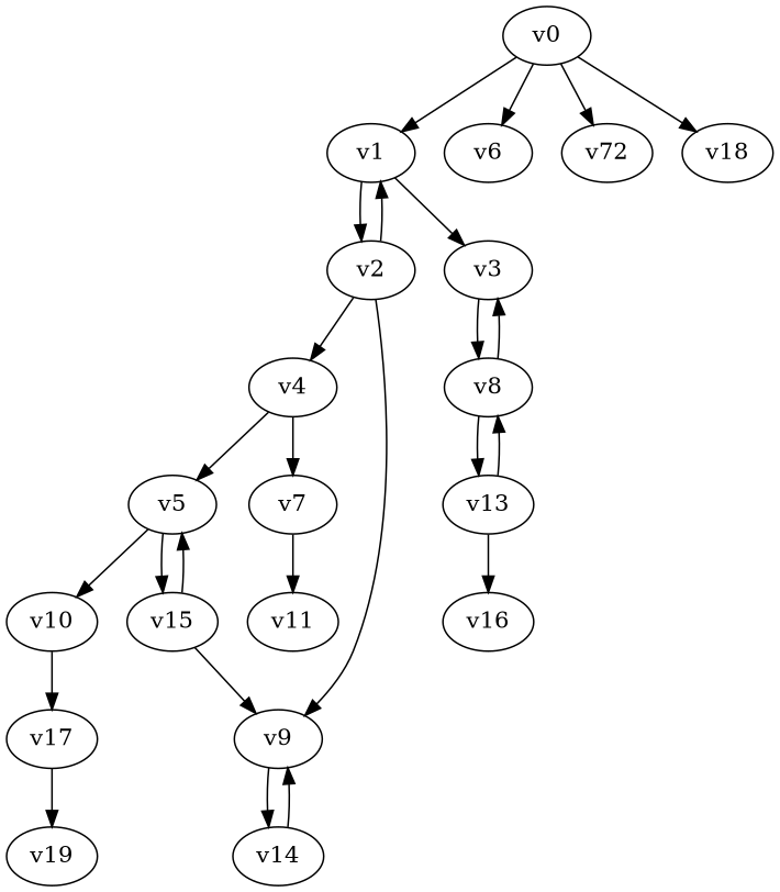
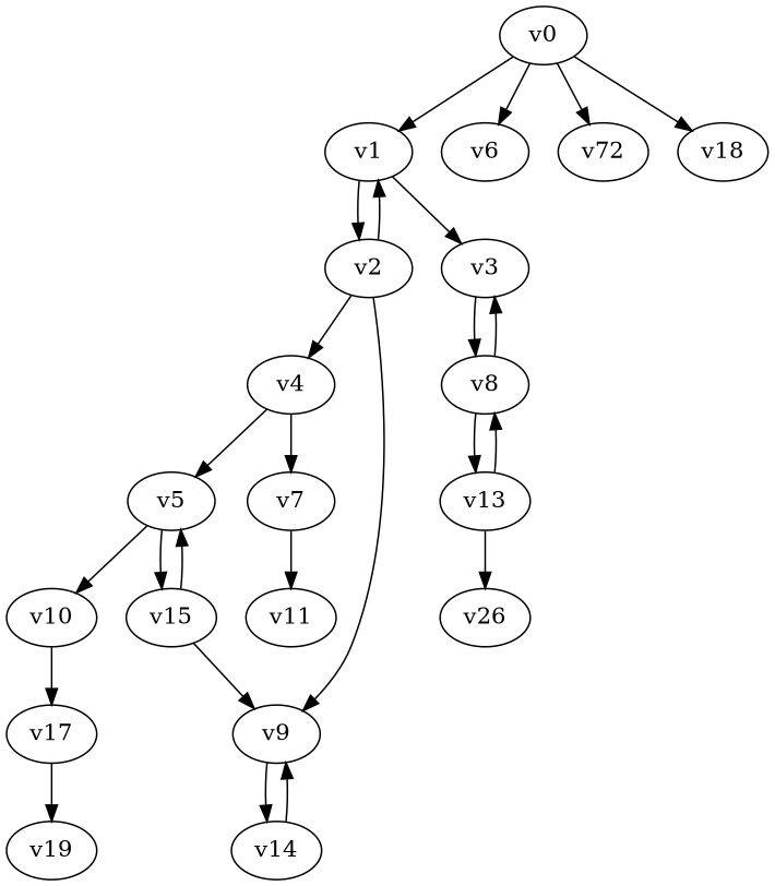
  digraph {
    node [player=0 weight=6]
    v0 [weight=15]
    v1 [player=1 weight=12]
    v6 [weight=2]
    n4 [label=v72 weight=12]
    v18 [weight=13]
    v2
    v3 [player=1 weight=-3]
    v4 [weight=3]
    v9 [player=1 weight=9]
    v8 [weight=13]
    v5 [player=1]
    v7 [player=1 weight=14]
    v14
    v13 [player=1 weight=1]
    v10 [weight=9]
    v15 [player=1 weight=8]
    v11 [player=1 weight=11]
    v17 [player=1]
-   v16 [weight=5]
+   v16 [weight=5 label=v26]
    v19 [player=1 weight=8]
    v0 -> v1
    v0 -> v6
    v0 -> n4
    v0 -> v18
    v1 -> v2
    v1 -> v3
    v2 -> v1
    v2 -> v4
    v2 -> v9
    v3 -> v8
    v4 -> v5
    v4 -> v7
    v9 -> v14
    v8 -> v3
    v8 -> v13
    v5 -> v10
    v5 -> v15
    v7 -> v11
    v14 -> v9
    v13 -> v8
    v13 -> v16
    v10 -> v17
    v15 -> v9
    v15 -> v5
    v17 -> v19
  }
